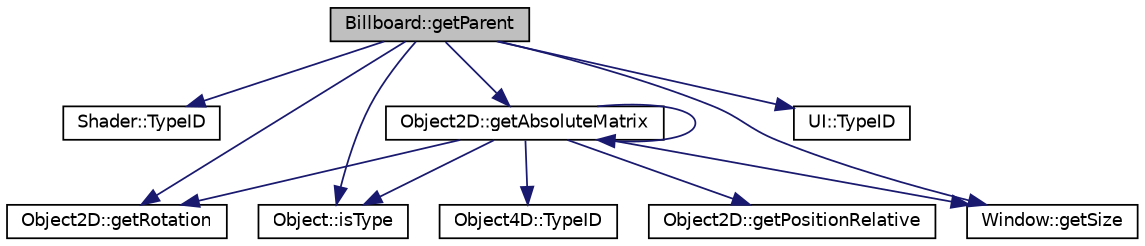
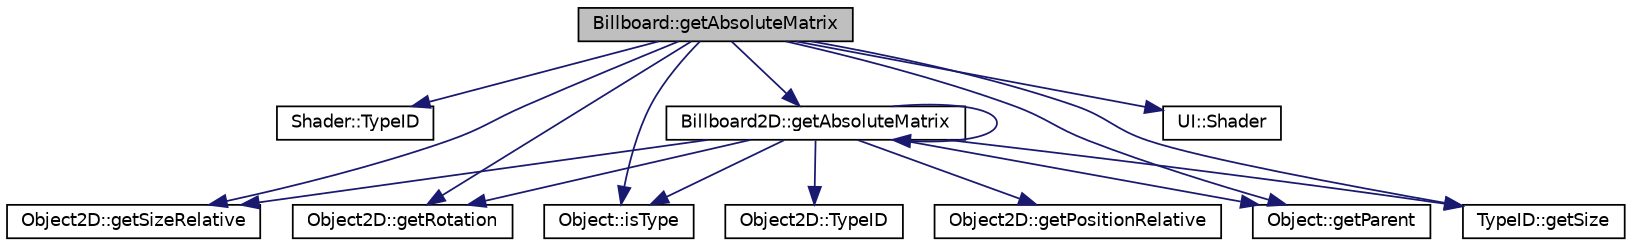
  digraph {
    rankdir=TB
    node [color=black fillcolor=white fontname=Helvetica fontsize=10 shape=record style=filled]
    edge [color=midnightblue fontname=Helvetica fontsize=10 labelfontname=Helvetica labelfontsize=10 style=solid]
-   n1 [fillcolor=grey75 fontcolor=black height=0.2 label="Billboard::getParent" width=0.4]
+   n1 [fillcolor=grey75 fontcolor=black height=0.2 label="Billboard::getAbsoluteMatrix" width=0.4]
    n2 [height=0.2 label="Shader::TypeID" width=0.4]
+   n3 [height=0.2 label="Object2D::getSizeRelative" width=0.4]
    n4 [height=0.2 label="Object2D::getRotation" width=0.4]
    n5 [height=0.2 label="Object::isType" width=0.4]
-   n6 [height=0.2 label="UI::TypeID" width=0.4]
-   n8 [height=0.2 label="Object2D::getAbsoluteMatrix" width=0.4]
-   n9 [height=0.2 label="Window::getSize" width=0.4]
+   n6 [height=0.2 label="UI::Shader" width=0.4]
+   n7 [height=0.2 label="Object::getParent" width=0.4]
+   n8 [height=0.2 label="Billboard2D::getAbsoluteMatrix" width=0.4]
+   n9 [height=0.2 label="TypeID::getSize" width=0.4]
    n10 [height=0.2 label="Object2D::getPositionRelative" width=0.4]
-   n11 [height=0.2 label="Object4D::TypeID" width=0.4]
+   n11 [height=0.2 label="Object2D::TypeID" width=0.4]
    n1 -> n2
+   n1 -> n3
    n1 -> n4
    n1 -> n5
    n1 -> n6
+   n1 -> n7
    n1 -> n8
    n1 -> n9
+   n8 -> n3
    n8 -> n4
    n8 -> n5
+   n8 -> n7
    n8 -> n8
    n8 -> n9
    n8 -> n10
    n8 -> n11
  }
